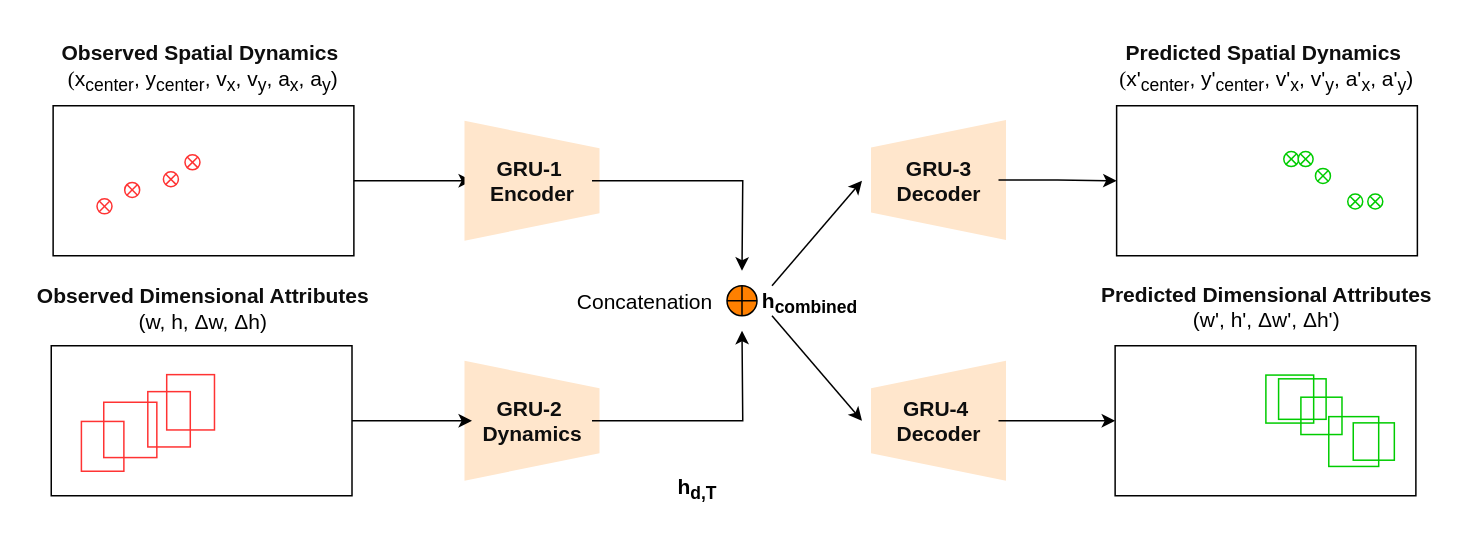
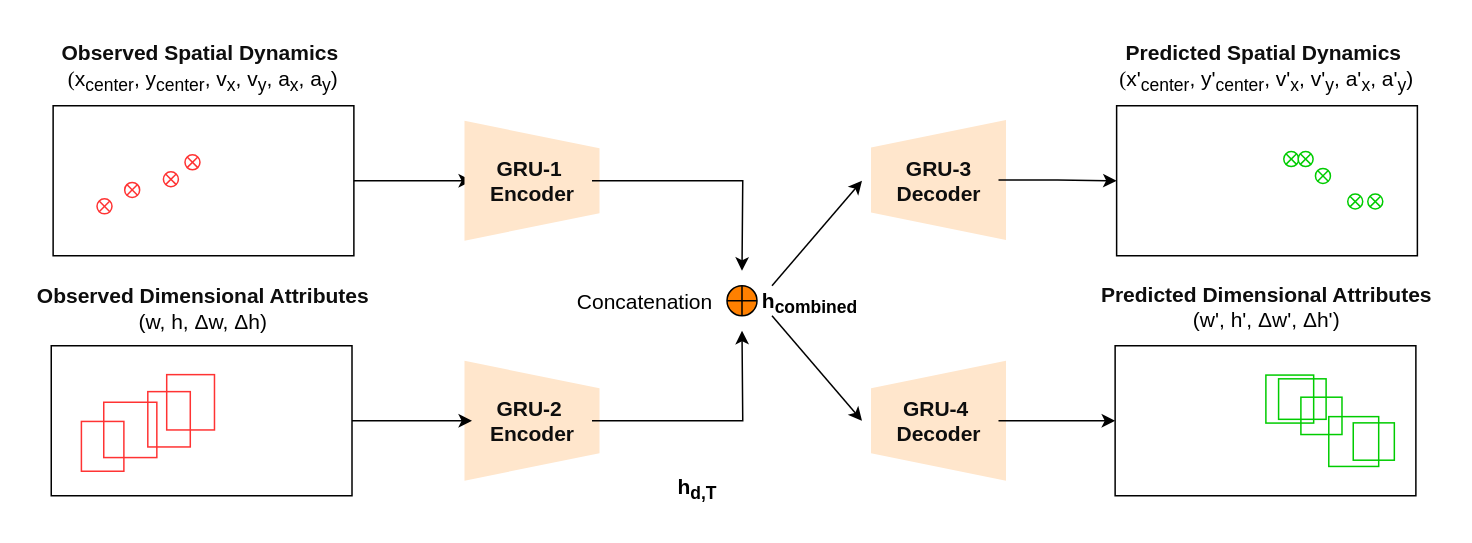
  <mxCell id="0" />
  <mxCell id="1" parent="0" />
  <mxCell id="2" value="&lt;font style=&quot;font-size: 14px;&quot;&gt;&lt;b style=&quot;background-color: initial; color: rgb(14, 14, 14); text-align: start;&quot;&gt;Observed Dimensional Attributes&lt;/b&gt;&lt;br&gt;&lt;/font&gt;&lt;div style=&quot;font-size: 14px;&quot;&gt;&lt;font style=&quot;font-size: 14px;&quot;&gt;(w, h,&amp;nbsp;&lt;span style=&quot;background-color: initial;&quot;&gt;Δ&lt;/span&gt;&lt;span style=&quot;background-color: initial;&quot;&gt;w,&amp;nbsp;&lt;/span&gt;&lt;span style=&quot;background-color: initial;&quot;&gt;Δ&lt;/span&gt;&lt;span style=&quot;background-color: initial;&quot;&gt;h)&lt;/span&gt;&lt;/font&gt;&lt;/div&gt;" style="text;html=1;align=center;verticalAlign=middle;whiteSpace=wrap;rounded=0;" parent="1" vertex="1"><mxGeometry x="23" y="180" width="224" height="50" as="geometry" /></mxCell>
  <mxCell id="3" value="" style="group" parent="1" vertex="1" connectable="0"><mxGeometry x="743.75" y="70" width="200.5" height="100" as="geometry" /></mxCell>
  <mxCell id="4" value="" style="rounded=0;whiteSpace=wrap;html=1;fillColor=none;" parent="3" vertex="1"><mxGeometry width="200.5" height="100" as="geometry" /></mxCell>
  <mxCell id="5" value="" style="group" parent="3" vertex="1" connectable="0"><mxGeometry x="100.505" y="19.545" width="85.625" height="60.91" as="geometry" /></mxCell>
  <mxCell id="6" value="" style="shape=sumEllipse;perimeter=ellipsePerimeter;whiteSpace=wrap;html=1;backgroundOutline=1;strokeColor=#00CC00;" parent="5" vertex="1"><mxGeometry x="10.925" y="11.005" width="10" height="10" as="geometry" /></mxCell>
  <mxCell id="7" value="" style="shape=sumEllipse;perimeter=ellipsePerimeter;whiteSpace=wrap;html=1;backgroundOutline=1;strokeColor=#00CC00;" parent="5" vertex="1"><mxGeometry x="32.045" y="22.215" width="10" height="10" as="geometry" /></mxCell>
  <mxCell id="8" value="" style="shape=sumEllipse;perimeter=ellipsePerimeter;whiteSpace=wrap;html=1;backgroundOutline=1;strokeColor=#00CC00;" parent="5" vertex="1"><mxGeometry x="66.935" y="39.315" width="10" height="10" as="geometry" /></mxCell>
  <mxCell id="9" value="" style="shape=sumEllipse;perimeter=ellipsePerimeter;whiteSpace=wrap;html=1;backgroundOutline=1;strokeColor=#00CC00;" parent="5" vertex="1"><mxGeometry x="53.565" y="39.315" width="10" height="10" as="geometry" /></mxCell>
  <mxCell id="10" value="" style="shape=sumEllipse;perimeter=ellipsePerimeter;whiteSpace=wrap;html=1;backgroundOutline=1;strokeColor=#00CC00;" parent="5" vertex="1"><mxGeometry x="20.495" y="10.995" width="10" height="10" as="geometry" /></mxCell>
  <mxCell id="11" value="" style="group" parent="1" vertex="1" connectable="0"><mxGeometry x="742.75" y="230" width="215.25" height="100" as="geometry" /></mxCell>
  <mxCell id="12" value="" style="rounded=0;whiteSpace=wrap;html=1;fillColor=none;" parent="11" vertex="1"><mxGeometry width="200.5" height="100" as="geometry" /></mxCell>
  <mxCell id="13" value="" style="group" parent="11" vertex="1" connectable="0"><mxGeometry x="100.505" y="19.545" width="85.625" height="60.91" as="geometry" /></mxCell>
  <mxCell id="14" value="" style="rounded=0;whiteSpace=wrap;html=1;rotation=-270;fillColor=none;strokeColor=#00CC00;" parent="13" vertex="1"><mxGeometry x="41.965" y="27.675" width="33.2" height="33.27" as="geometry" /></mxCell>
  <mxCell id="15" value="" style="rounded=0;whiteSpace=wrap;html=1;rotation=-270;fillColor=none;strokeColor=#00CC00;" parent="13" vertex="1"><mxGeometry x="10.805" y="0.165" width="27" height="31.67" as="geometry" /></mxCell>
  <mxCell id="16" value="" style="rounded=0;whiteSpace=wrap;html=1;rotation=-270;fillColor=none;strokeColor=#00CC00;" parent="13" vertex="1"><mxGeometry x="24.595" y="13.515" width="24.89" height="27.39" as="geometry" /></mxCell>
  <mxCell id="17" value="" style="rounded=0;whiteSpace=wrap;html=1;rotation=-270;fillColor=none;strokeColor=#00CC00;" parent="13" vertex="1"><mxGeometry x="-0.075" y="0.075" width="32" height="31.85" as="geometry" /></mxCell>
  <mxCell id="18" value="" style="rounded=0;whiteSpace=wrap;html=1;rotation=-270;fillColor=none;strokeColor=#00CC00;" parent="13" vertex="1"><mxGeometry x="59.485" y="30.615" width="24.89" height="27.39" as="geometry" /></mxCell>
  <mxCell id="19" value="" style="group" parent="1" vertex="1" connectable="0"><mxGeometry x="33.5" y="230" width="200.5" height="100" as="geometry" /></mxCell>
  <mxCell id="20" value="" style="group;shadow=0;" parent="19" vertex="1" connectable="0"><mxGeometry x="19.5" y="20" width="90" height="63" as="geometry" /></mxCell>
  <mxCell id="21" value="" style="rounded=0;whiteSpace=wrap;html=1;rotation=-90;fillColor=none;strokeColor=#FF3333;" parent="20" vertex="1"><mxGeometry x="-1.844" y="32.916" width="33.197" height="28.315" as="geometry" /></mxCell>
  <mxCell id="22" value="" style="rounded=0;whiteSpace=wrap;html=1;rotation=-90;fillColor=none;strokeColor=#FF3333;" parent="20" vertex="1"><mxGeometry x="40.574" y="14.865" width="36.885" height="28.315" as="geometry" /></mxCell>
  <mxCell id="23" value="" style="rounded=0;whiteSpace=wrap;html=1;rotation=-90;fillColor=none;strokeColor=#FF3333;" parent="20" vertex="1"><mxGeometry x="14.754" y="18.404" width="36.885" height="35.393" as="geometry" /></mxCell>
  <mxCell id="24" value="" style="rounded=0;whiteSpace=wrap;html=1;rotation=-90;fillColor=none;strokeColor=#FF3333;" parent="20" vertex="1"><mxGeometry x="54.959" y="1.77" width="36.885" height="31.854" as="geometry" /></mxCell>
  <mxCell id="25" value="" style="rounded=0;whiteSpace=wrap;html=1;fillColor=none;" parent="19" vertex="1"><mxGeometry width="200.5" height="100" as="geometry" /></mxCell>
  <mxCell id="26" value="" style="group;shadow=0;" parent="1" vertex="1" connectable="0"><mxGeometry x="54.25" y="90" width="90" height="63" as="geometry" /></mxCell>
  <mxCell id="27" value="" style="shape=sumEllipse;perimeter=ellipsePerimeter;whiteSpace=wrap;html=1;backgroundOutline=1;strokeColor=#FF3333;" parent="26" vertex="1"><mxGeometry x="9.75" y="42.07" width="10" height="10" as="geometry" /></mxCell>
  <mxCell id="28" value="" style="shape=sumEllipse;perimeter=ellipsePerimeter;whiteSpace=wrap;html=1;backgroundOutline=1;strokeColor=#FF3333;" parent="26" vertex="1"><mxGeometry x="28.2" y="31.1" width="10" height="10" as="geometry" /></mxCell>
  <mxCell id="29" value="" style="shape=sumEllipse;perimeter=ellipsePerimeter;whiteSpace=wrap;html=1;backgroundOutline=1;strokeColor=#FF3333;" parent="26" vertex="1"><mxGeometry x="54.02" y="24.02" width="10" height="10" as="geometry" /></mxCell>
  <mxCell id="30" value="" style="shape=sumEllipse;perimeter=ellipsePerimeter;whiteSpace=wrap;html=1;backgroundOutline=1;strokeColor=#FF3333;" parent="26" vertex="1"><mxGeometry x="68.4" y="12.7" width="10" height="10" as="geometry" /></mxCell>
  <mxCell id="31" value="&lt;font style=&quot;font-size: 14px;&quot;&gt;&lt;b style=&quot;background-color: initial; color: rgb(14, 14, 14); text-align: start; text-indent: -13px;&quot;&gt;Observed Spatial Dynamics&lt;/b&gt;&lt;font style=&quot;font-size: 14px;&quot; face=&quot;Helvetica&quot;&gt;&amp;nbsp;&lt;br&gt;&lt;/font&gt;&lt;/font&gt;&lt;div style=&quot;font-size: 14px;&quot;&gt;&lt;font style=&quot;font-size: 14px;&quot;&gt;&lt;font style=&quot;font-size: 14px;&quot; face=&quot;EEfprOaRuqxEPbwgsdAZ&quot;&gt;(&lt;/font&gt;&lt;font style=&quot;font-size: 14px;&quot;&gt;x&lt;sub style=&quot;&quot;&gt;center&lt;/sub&gt;, y&lt;sub style=&quot;&quot;&gt;center&lt;/sub&gt;, v&lt;sub style=&quot;&quot;&gt;x&lt;/sub&gt;, v&lt;sub style=&quot;&quot;&gt;y&lt;/sub&gt;, a&lt;sub style=&quot;&quot;&gt;x&lt;/sub&gt;, a&lt;sub style=&quot;&quot;&gt;y&lt;/sub&gt;)&lt;/font&gt;&lt;/font&gt;&lt;/div&gt;" style="text;html=1;align=center;verticalAlign=middle;whiteSpace=wrap;rounded=0;" parent="1" vertex="1"><mxGeometry x="20" y="20" width="230" height="50" as="geometry" /></mxCell>
  <mxCell id="32" style="edgeStyle=orthogonalEdgeStyle;rounded=0;orthogonalLoop=1;jettySize=auto;html=1;exitX=1;exitY=0.5;exitDx=0;exitDy=0;" parent="1" source="33" target="37" edge="1"><mxGeometry relative="1" as="geometry" /></mxCell>
  <mxCell id="33" value="" style="rounded=0;whiteSpace=wrap;html=1;fillColor=none;" parent="1" vertex="1"><mxGeometry x="34.75" y="70" width="200.5" height="100" as="geometry" /></mxCell>
  <mxCell id="34" value="&lt;font style=&quot;font-size: 14px;&quot;&gt;&lt;b style=&quot;background-color: initial; color: rgb(14, 14, 14); text-align: start; text-indent: -13px;&quot;&gt;Predicted Spatial Dynamics&lt;/b&gt;&lt;font style=&quot;font-size: 14px;&quot; face=&quot;Helvetica&quot;&gt;&amp;nbsp;&lt;br&gt;&lt;/font&gt;&lt;/font&gt;&lt;div style=&quot;font-size: 14px;&quot;&gt;&lt;font style=&quot;font-size: 14px;&quot;&gt;&lt;font style=&quot;font-size: 14px;&quot; face=&quot;EEfprOaRuqxEPbwgsdAZ&quot;&gt;(&lt;/font&gt;&lt;font style=&quot;font-size: 14px;&quot;&gt;x'&lt;sub style=&quot;&quot;&gt;center&lt;/sub&gt;, y'&lt;sub style=&quot;&quot;&gt;center&lt;/sub&gt;, v'&lt;sub style=&quot;&quot;&gt;x&lt;/sub&gt;, v'&lt;sub style=&quot;&quot;&gt;y&lt;/sub&gt;, a'&lt;sub style=&quot;&quot;&gt;x&lt;/sub&gt;, a'&lt;sub style=&quot;&quot;&gt;y&lt;/sub&gt;)&lt;/font&gt;&lt;/font&gt;&lt;/div&gt;" style="text;html=1;align=center;verticalAlign=middle;whiteSpace=wrap;rounded=0;" parent="1" vertex="1"><mxGeometry x="729" y="20" width="230" height="50" as="geometry" /></mxCell>
  <mxCell id="35" value="&lt;font style=&quot;font-size: 14px;&quot;&gt;&lt;b style=&quot;background-color: initial; color: rgb(14, 14, 14); text-align: start;&quot;&gt;Predicted Dimensional Attributes&lt;/b&gt;&lt;br&gt;&lt;/font&gt;&lt;div style=&quot;font-size: 14px;&quot;&gt;&lt;font style=&quot;font-size: 14px;&quot;&gt;(w', h',&amp;nbsp;&lt;span style=&quot;background-color: initial;&quot;&gt;Δ&lt;/span&gt;&lt;span style=&quot;background-color: initial;&quot;&gt;w',&amp;nbsp;&lt;/span&gt;&lt;span style=&quot;background-color: initial;&quot;&gt;Δ&lt;/span&gt;&lt;span style=&quot;background-color: initial;&quot;&gt;h')&lt;/span&gt;&lt;/font&gt;&lt;/div&gt;" style="text;html=1;align=center;verticalAlign=middle;whiteSpace=wrap;rounded=0;" parent="1" vertex="1"><mxGeometry x="729" y="179" width="230" height="50" as="geometry" /></mxCell>
  <mxCell id="36" value="" style="verticalLabelPosition=middle;verticalAlign=middle;html=1;shape=trapezoid;perimeter=trapezoidPerimeter;whiteSpace=wrap;size=0.23;arcSize=10;flipV=1;labelPosition=center;align=center;rotation=-90;fillColor=#ffe6cc;strokeColor=none;" parent="1" vertex="1"><mxGeometry x="314" y="75" width="80" height="90" as="geometry" /></mxCell>
  <mxCell id="37" value="&lt;b style=&quot;text-wrap: wrap; background-color: initial; color: rgb(14, 14, 14); text-align: start; text-indent: -13px;&quot;&gt;&lt;font style=&quot;font-size: 14px;&quot;&gt;GRU-1&amp;nbsp;&lt;/font&gt;&lt;/b&gt;&lt;div&gt;&lt;b style=&quot;text-wrap: wrap; background-color: initial; color: rgb(14, 14, 14); text-align: start; text-indent: -13px;&quot;&gt;&lt;font style=&quot;font-size: 14px;&quot;&gt;Encoder&lt;/font&gt;&lt;/b&gt;&lt;br&gt;&lt;div&gt;&lt;div&gt;&lt;/div&gt;&lt;/div&gt;&lt;/div&gt;" style="text;html=1;align=center;verticalAlign=middle;resizable=0;points=[];autosize=1;strokeColor=none;fillColor=none;" parent="1" vertex="1"><mxGeometry x="314" y="95" width="80" height="50" as="geometry" /></mxCell>
  <mxCell id="38" value="" style="verticalLabelPosition=middle;verticalAlign=middle;html=1;shape=trapezoid;perimeter=trapezoidPerimeter;whiteSpace=wrap;size=0.23;arcSize=10;flipV=1;labelPosition=center;align=center;rotation=-90;fillColor=#ffe6cc;strokeColor=none;" parent="1" vertex="1"><mxGeometry x="314" y="235" width="80" height="90" as="geometry" /></mxCell>
- <mxCell id="39" value="&lt;b style=&quot;text-wrap: wrap; background-color: initial; color: rgb(14, 14, 14); text-align: start; text-indent: -13px;&quot;&gt;&lt;font style=&quot;font-size: 14px;&quot;&gt;GRU-2&amp;nbsp;&lt;/font&gt;&lt;/b&gt;&lt;div&gt;&lt;b style=&quot;text-wrap: wrap; background-color: initial; color: rgb(14, 14, 14); text-align: start; text-indent: -13px;&quot;&gt;&lt;font style=&quot;font-size: 14px;&quot;&gt;Dynamics&lt;/font&gt;&lt;/b&gt;&lt;/div&gt;" style="text;html=1;align=center;verticalAlign=middle;resizable=0;points=[];autosize=1;strokeColor=none;fillColor=none;" parent="1" vertex="1"><mxGeometry x="314" y="255" width="80" height="50" as="geometry" /></mxCell>
+ <mxCell id="39" value="&lt;b style=&quot;text-wrap: wrap; background-color: initial; color: rgb(14, 14, 14); text-align: start; text-indent: -13px;&quot;&gt;&lt;font style=&quot;font-size: 14px;&quot;&gt;GRU-2&amp;nbsp;&lt;/font&gt;&lt;/b&gt;&lt;div&gt;&lt;b style=&quot;text-wrap: wrap; background-color: initial; color: rgb(14, 14, 14); text-align: start; text-indent: -13px;&quot;&gt;&lt;font style=&quot;font-size: 14px;&quot;&gt;Encoder&lt;/font&gt;&lt;/b&gt;&lt;/div&gt;" style="text;html=1;align=center;verticalAlign=middle;resizable=0;points=[];autosize=1;strokeColor=none;fillColor=none;" parent="1" vertex="1"><mxGeometry x="314" y="255" width="80" height="50" as="geometry" /></mxCell>
  <mxCell id="40" style="edgeStyle=orthogonalEdgeStyle;rounded=0;orthogonalLoop=1;jettySize=auto;html=1;exitX=1;exitY=0.5;exitDx=0;exitDy=0;" parent="1" source="25" target="39" edge="1"><mxGeometry relative="1" as="geometry" /></mxCell>
  <mxCell id="41" value="" style="verticalLabelPosition=bottom;verticalAlign=top;html=1;shape=mxgraph.flowchart.summing_function;fillColor=#FF8000;strokeColor=#000000;" parent="1" vertex="1"><mxGeometry x="484" y="190" width="20" height="20" as="geometry" /></mxCell>
  <mxCell id="42" style="edgeStyle=orthogonalEdgeStyle;rounded=0;orthogonalLoop=1;jettySize=auto;html=1;" parent="1" source="37" edge="1"><mxGeometry relative="1" as="geometry"><mxPoint x="494" y="180" as="targetPoint" /></mxGeometry></mxCell>
  <mxCell id="43" style="edgeStyle=orthogonalEdgeStyle;rounded=0;orthogonalLoop=1;jettySize=auto;html=1;" parent="1" source="39" edge="1"><mxGeometry relative="1" as="geometry"><mxPoint x="494" y="220" as="targetPoint" /></mxGeometry></mxCell>
  <mxCell id="44" value="&lt;font style=&quot;font-size: 14px;&quot;&gt;Concatenation&lt;/font&gt;" style="text;html=1;align=center;verticalAlign=middle;resizable=0;points=[];autosize=1;strokeColor=none;fillColor=none;" parent="1" vertex="1"><mxGeometry x="374" y="186" width="110" height="30" as="geometry" /></mxCell>
  <mxCell id="45" value="" style="verticalLabelPosition=middle;verticalAlign=middle;html=1;shape=trapezoid;perimeter=trapezoidPerimeter;whiteSpace=wrap;size=0.23;arcSize=10;flipV=1;labelPosition=center;align=center;rotation=90;fillColor=#ffe6cc;strokeColor=none;" parent="1" vertex="1"><mxGeometry x="585" y="74.5" width="80" height="90" as="geometry" /></mxCell>
  <mxCell id="46" style="edgeStyle=orthogonalEdgeStyle;rounded=0;orthogonalLoop=1;jettySize=auto;html=1;entryX=0;entryY=0.5;entryDx=0;entryDy=0;" parent="1" source="47" target="4" edge="1"><mxGeometry relative="1" as="geometry" /></mxCell>
  <mxCell id="47" value="&lt;b style=&quot;text-wrap: wrap; background-color: initial; color: rgb(14, 14, 14); text-align: start; text-indent: -13px;&quot;&gt;&lt;font style=&quot;font-size: 14px;&quot;&gt;GRU-3&lt;/font&gt;&lt;/b&gt;&lt;div&gt;&lt;b style=&quot;text-wrap: wrap; background-color: initial; color: rgb(14, 14, 14); text-align: start; text-indent: -13px;&quot;&gt;&lt;font style=&quot;font-size: 14px;&quot;&gt;Decoder&lt;/font&gt;&lt;/b&gt;&lt;br&gt;&lt;div&gt;&lt;div&gt;&lt;/div&gt;&lt;/div&gt;&lt;/div&gt;" style="text;html=1;align=center;verticalAlign=middle;resizable=0;points=[];autosize=1;strokeColor=none;fillColor=none;" parent="1" vertex="1"><mxGeometry x="585" y="94.5" width="80" height="50" as="geometry" /></mxCell>
  <mxCell id="48" value="" style="verticalLabelPosition=middle;verticalAlign=middle;html=1;shape=trapezoid;perimeter=trapezoidPerimeter;whiteSpace=wrap;size=0.23;arcSize=10;flipV=1;labelPosition=center;align=center;rotation=90;fillColor=#ffe6cc;strokeColor=none;" parent="1" vertex="1"><mxGeometry x="585" y="235" width="80" height="90" as="geometry" /></mxCell>
  <mxCell id="49" style="edgeStyle=orthogonalEdgeStyle;rounded=0;orthogonalLoop=1;jettySize=auto;html=1;entryX=0;entryY=0.5;entryDx=0;entryDy=0;" parent="1" source="50" target="12" edge="1"><mxGeometry relative="1" as="geometry" /></mxCell>
  <mxCell id="50" value="&lt;b style=&quot;text-wrap: wrap; background-color: initial; color: rgb(14, 14, 14); text-align: start; text-indent: -13px;&quot;&gt;&lt;font style=&quot;font-size: 14px;&quot;&gt;GRU-4&amp;nbsp;&lt;/font&gt;&lt;/b&gt;&lt;div&gt;&lt;b style=&quot;text-wrap: wrap; background-color: initial; color: rgb(14, 14, 14); text-align: start; text-indent: -13px;&quot;&gt;&lt;font style=&quot;font-size: 14px;&quot;&gt;Decoder&lt;/font&gt;&lt;/b&gt;&lt;br&gt;&lt;div&gt;&lt;div&gt;&lt;/div&gt;&lt;/div&gt;&lt;/div&gt;" style="text;html=1;align=center;verticalAlign=middle;resizable=0;points=[];autosize=1;strokeColor=none;fillColor=none;" parent="1" vertex="1"><mxGeometry x="585" y="255" width="80" height="50" as="geometry" /></mxCell>
  <mxCell id="51" value="" style="endArrow=classic;html=1;rounded=0;" parent="1" edge="1"><mxGeometry width="50" height="50" relative="1" as="geometry"><mxPoint x="514" y="190" as="sourcePoint" /><mxPoint x="574" y="120" as="targetPoint" /></mxGeometry></mxCell>
  <mxCell id="52" value="" style="endArrow=classic;html=1;rounded=0;" parent="1" edge="1"><mxGeometry width="50" height="50" relative="1" as="geometry"><mxPoint x="514" y="210" as="sourcePoint" /><mxPoint x="574" y="280" as="targetPoint" /></mxGeometry></mxCell>
  <mxCell id="53" value="&lt;font style=&quot;font-size: 14px;&quot;&gt;&lt;b&gt;h&lt;/b&gt;&lt;b&gt;&lt;sub style=&quot;&quot;&gt;d,T&lt;/sub&gt;&lt;/b&gt;&lt;/font&gt;" style="text;html=1;align=center;verticalAlign=middle;resizable=0;points=[];autosize=1;strokeColor=none;fillColor=none;" parent="1" vertex="1"><mxGeometry x="439" y="310" width="50" height="30" as="geometry" /></mxCell>
  <mxCell id="54" value="&lt;b style=&quot;font-size: 14px;&quot;&gt;h&lt;span style=&quot;&quot;&gt;&lt;sub&gt;combined&lt;/sub&gt;&lt;/span&gt;&lt;/b&gt;" style="text;html=1;align=center;verticalAlign=middle;resizable=0;points=[];autosize=1;strokeColor=none;fillColor=none;" parent="1" vertex="1"><mxGeometry x="494" y="186" width="90" height="30" as="geometry" /></mxCell>
